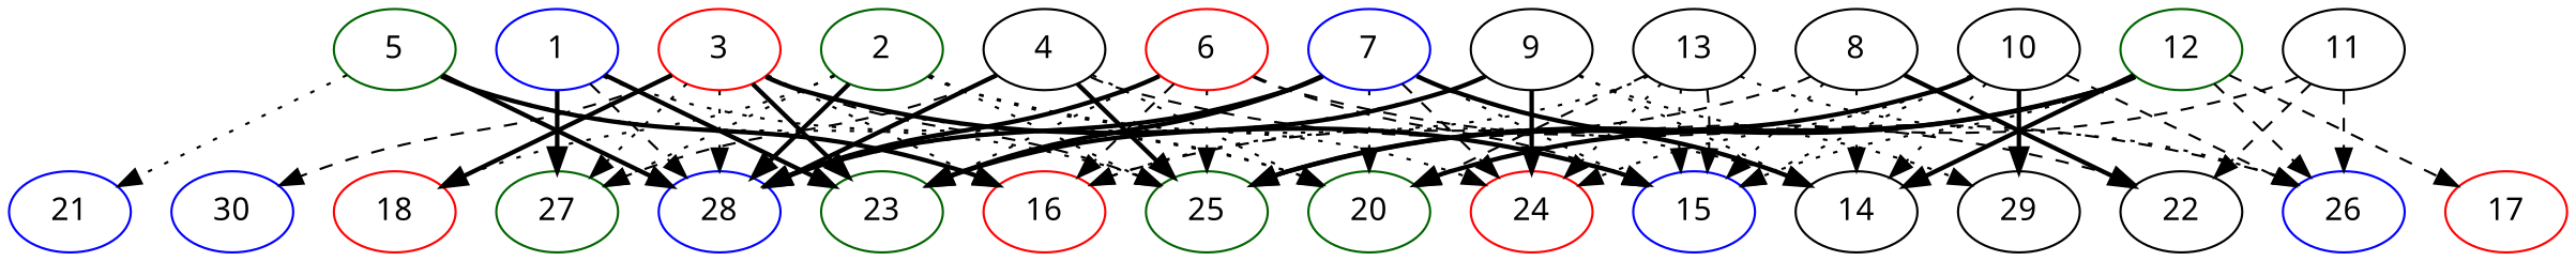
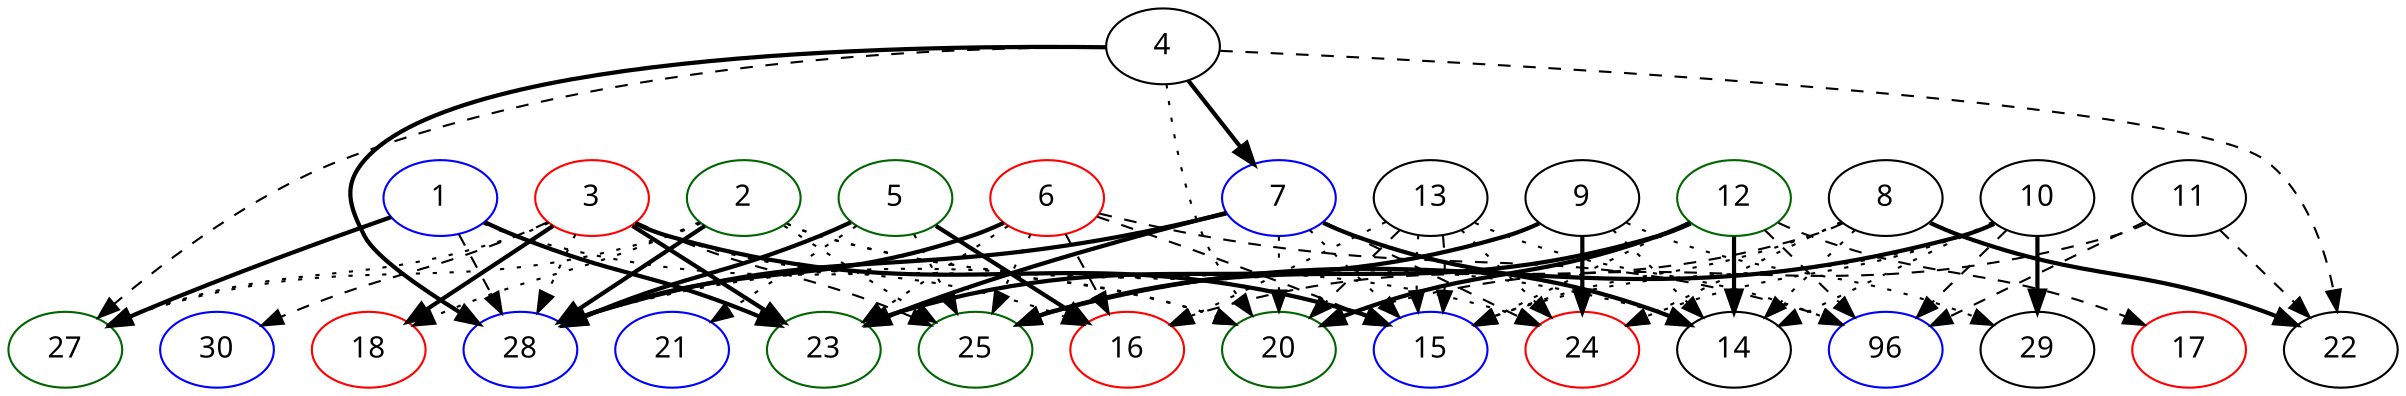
  digraph {
    fontname="Noto Sans"
    node [alpha=0.10 color=black fontname="Noto Sans"]
    edge [fontname="Noto Sans" style=dotted]
    1 [alpha=0.04 color=blue]
    20 [alpha=0.13 color=darkgreen]
    23 [alpha=0.16 color=darkgreen]
    27 [alpha=0.13 color=darkgreen]
    28 [color=blue]
    2 [alpha=0.11 color=darkgreen]
    14 [alpha=0.06]
    18 [color=red]
    24 [alpha=0.14 color=red]
    25 [alpha=0.17 color=darkgreen]
    3 [alpha=0.18 color=red]
    15 [alpha=0.07 color=blue]
    16 [alpha=0.08 color=red]
    30 [alpha=0.09 color=blue]
    4 [alpha=0.12]
    22 [alpha=0.01]
    5 [alpha=0.04 color=darkgreen]
    21 [color=blue]
    6 [alpha=0.17 color=red]
-   26 [alpha=0.08 color=blue]
+   26 [alpha=0.08 color=blue label=96]
    7 [alpha=0.18 color=blue]
    8 [alpha=0.09]
    9 [alpha=0.17]
    29 [alpha=0.05]
    10 [alpha=0.04]
    11
    12 [alpha=0.17 color=darkgreen]
    17 [alpha=0.01 color=red]
    13 [alpha=0.03]
    1 -> 20
    1 -> 23 [style=bold]
    1 -> 27 [style=bold]
    1 -> 28 [style=dashed]
    2 -> 27
    2 -> 28 [style=bold]
    2 -> 14
    2 -> 18
    2 -> 24
    2 -> 25
    3 -> 20
    3 -> 23 [style=bold]
    3 -> 27
    3 -> 28
    3 -> 18 [style=bold]
    3 -> 25 [style=dashed]
    3 -> 15 [style=bold]
    3 -> 16
    3 -> 30 [style=dashed]
    4 -> 20
    4 -> 27 [style=dashed]
    4 -> 28 [style=bold]
-   4 -> 25 [style=bold]
+   4 -> 7 [style=bold]
    4 -> 22 [style=dashed]
    5 -> 28 [style=bold]
    5 -> 25
    5 -> 16 [style=bold]
    5 -> 21
    6 -> 23
    6 -> 28 [style=bold]
    6 -> 25
    6 -> 15 [style=dashed]
    6 -> 16 [style=dashed]
    6 -> 26 [style=dashed]
    7 -> 20
    7 -> 23 [style=bold]
    7 -> 28 [style=bold]
    7 -> 14 [style=bold]
    7 -> 24 [style=dashed]
    7 -> 15
    8 -> 14
+   8 -> 24
    8 -> 15
    8 -> 16 [style=dashed]
    8 -> 22 [style=bold]
    9 -> 23 [style=bold]
    9 -> 28
    9 -> 14
    9 -> 24 [style=bold]
    9 -> 29
    10 -> 14
    10 -> 24
    10 -> 25 [style=bold]
    10 -> 15
    10 -> 26 [style=dashed]
    10 -> 29 [style=bold]
    11 -> 20 [style=dashed]
    11 -> 22 [style=dashed]
    11 -> 26 [style=dashed]
    12 -> 20 [style=bold]
    12 -> 14 [style=bold]
    12 -> 25 [style=bold]
    12 -> 15
    12 -> 26 [style=dashed]
    12 -> 17 [style=dashed]
    13 -> 20 [style=dashed]
    13 -> 24
    13 -> 15
    13 -> 15 [style=dashed]
    13 -> 16
    13 -> 26
  }
